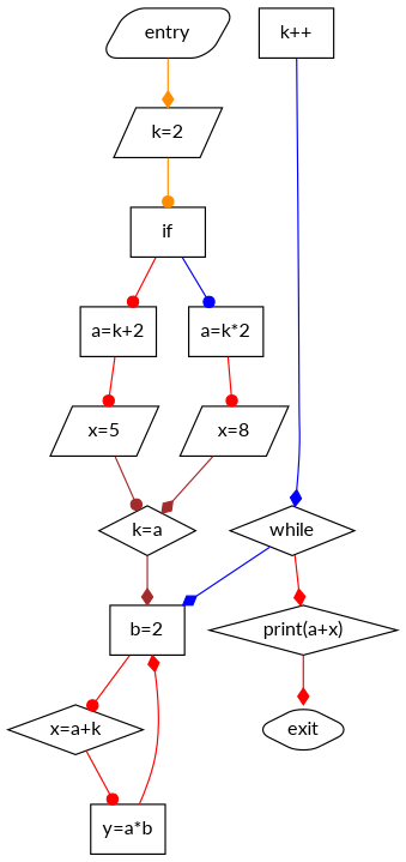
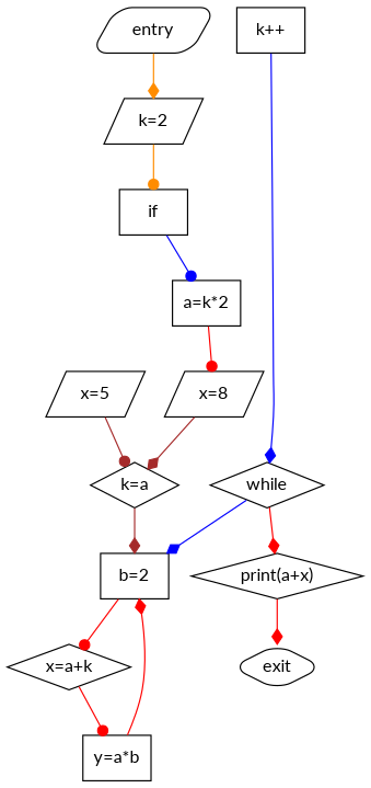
  digraph {
    fontname=Lato
    rankdir=TB
    node [fontname=Lato shape=box]
    edge [arrowhead=diamond color=red fontname=Lato]
    n1 [label=entry shape=parallelogram style=rounded]
    n2 [label="k=2" shape=parallelogram]
    n3 [label=if]
    n4 [label=exit shape=diamond style=rounded]
-   n5 [label="a=k+2"]
    n6 [label="a=k*2"]
    n7 [label="x=5" shape=parallelogram]
    n8 [label="x=8" shape=parallelogram]
    n9 [label="k=a" shape=diamond]
    n10 [label="b=2"]
    n11 [label=while shape=diamond]
    n12 [label="print(a+x)" shape=diamond width=1.5]
    n13 [label="x=a+k" shape=diamond]
    n14 [label="y=a*b"]
    n15 [label="k++"]
    n1 -> n2 [color=darkorange]
    n2 -> n3 [arrowhead=dot color=darkorange]
-   n3 -> n5 [arrowhead=dot]
    n3 -> n6 [arrowhead=dot color=blue]
-   n5 -> n7 [arrowhead=dot]
    n6 -> n8 [arrowhead=dot]
    n7 -> n9 [arrowhead=dot color=brown]
    n8 -> n9 [color=brown]
    n9 -> n10 [color=brown]
    n10 -> n13 [arrowhead=dot]
    n11 -> n10 [color=blue]
    n11 -> n12 [dir=forward]
    n12 -> n4
    n13 -> n14 [arrowhead=dot]
    n14 -> n10
    n15 -> n11 [color=blue constraint=false]
  }
